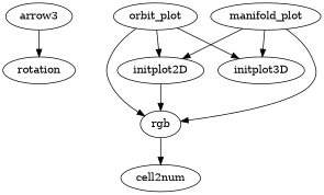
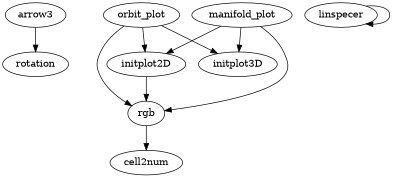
  digraph {
    arrow3
    rotation
    initplot2D
    rgb
    cell2num
+   linspecer
    manifold_plot
    initplot3D
    orbit_plot
    arrow3 -> rotation
    initplot2D -> rgb
    rgb -> cell2num
+   linspecer -> linspecer
    manifold_plot -> initplot2D
    manifold_plot -> rgb
    manifold_plot -> initplot3D
    orbit_plot -> initplot2D
    orbit_plot -> rgb
    orbit_plot -> initplot3D
  }
